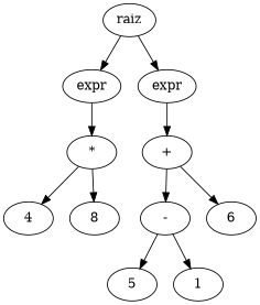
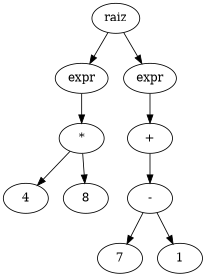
  digraph {
    n1 [label=raiz]
    n2 [label=expr]
    n3 [label=expr]
    n4 [label="*"]
    n5 [label="+"]
    n6 [label=4]
    n7 [label=8]
    n8 [label="-"]
-   n9 [label=6]
-   n10 [label=5]
+   n10 [label=7]
    n11 [label=1]
    n1 -> n2
    n1 -> n3
    n2 -> n4
    n3 -> n5
    n4 -> n6
    n4 -> n7
    n5 -> n8
-   n5 -> n9
    n8 -> n10
    n8 -> n11
  }
